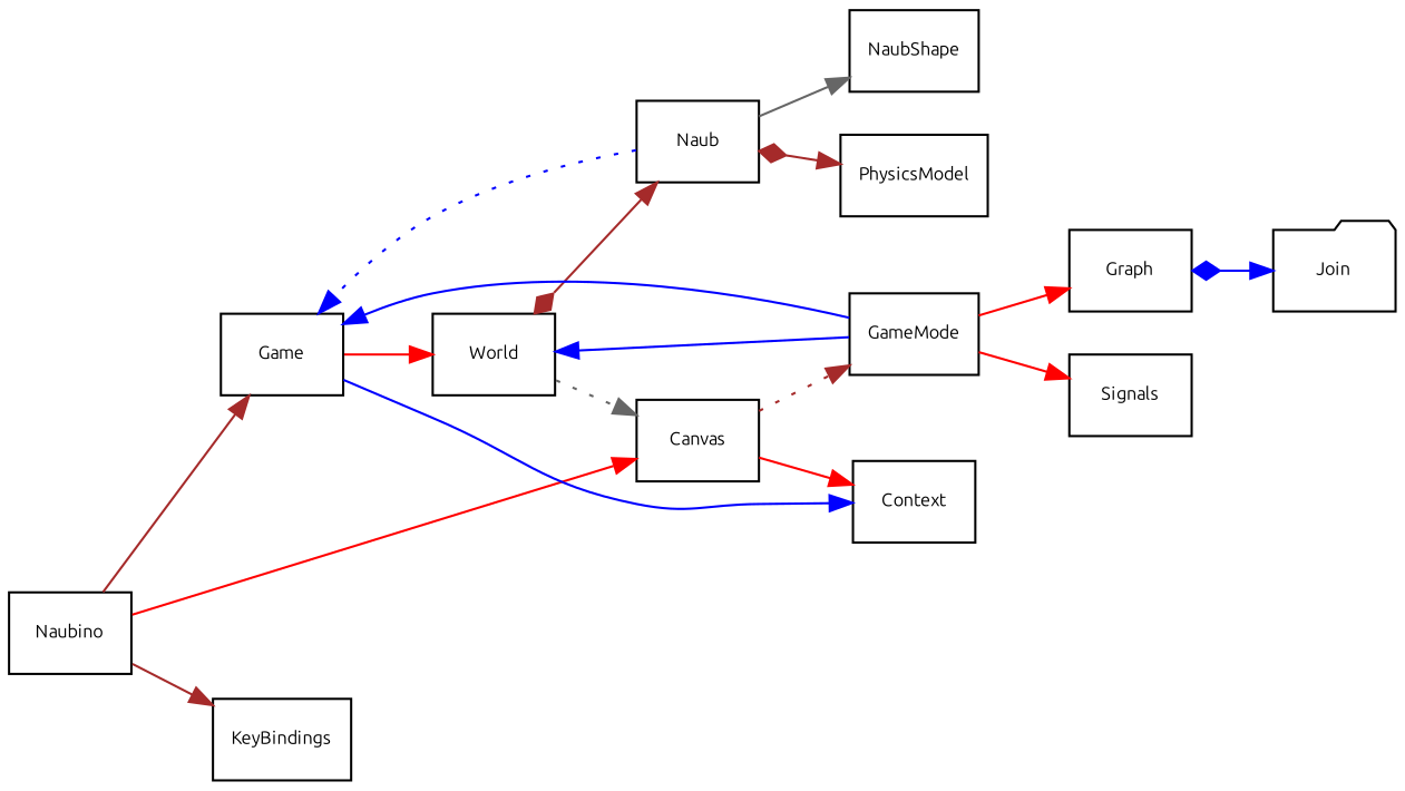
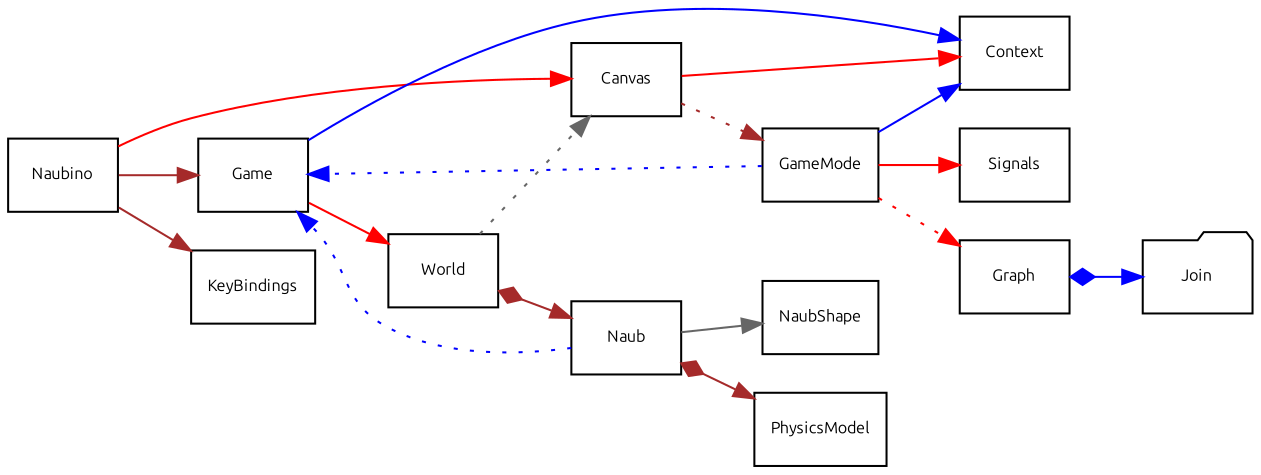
  digraph {
    fontname=Ubuntu
    fontsize=8
    rankdir=LR
    node [fontname=Ubuntu fontsize=8 shape=record]
    edge [arrowhead=normal arrowtail=none color=brown dir=both fontname=Ubuntu fontsize=8 style=solid]
    n1 [label="{Naubino}"]
    n2 [label="{Game}"]
    n3 [label="{Canvas}"]
    n4 [label="{KeyBindings}"]
    n5 [label="{Context}"]
    n6 [label="{World}"]
    n7 [label="{GameMode}"]
    n8 [label="{Graph}"]
    n9 [label="{Signals}"]
    n10 [label="{Naub}"]
    Join [shape=folder]
    n12 [label="{NaubShape}"]
    n13 [label="{PhysicsModel}"]
    n1 -> n2
    n1 -> n3 [color=red]
    n1 -> n4
    n2 -> n5 [color=blue]
    n2 -> n6 [color=red]
    n3 -> n5 [color=red]
    n3 -> n7 [style=dotted]
    n6 -> n3 [color=gray40 style=dotted]
    n6 -> n10 [arrowtail=diamond]
-   n7 -> n2 [color=blue]
-   n7 -> n6 [color=blue]
-   n7 -> n8 [color=red]
+   n7 -> n2 [color=blue style=dotted]
+   n7 -> n5 [color=blue]
+   n7 -> n8 [color=red style=dotted]
    n7 -> n9 [color=red]
    n8 -> Join [arrowtail=diamond color=blue]
    n10 -> n2 [color=blue style=dotted]
    n10 -> n12 [color=gray40]
    n10 -> n13 [arrowtail=diamond]
  }
